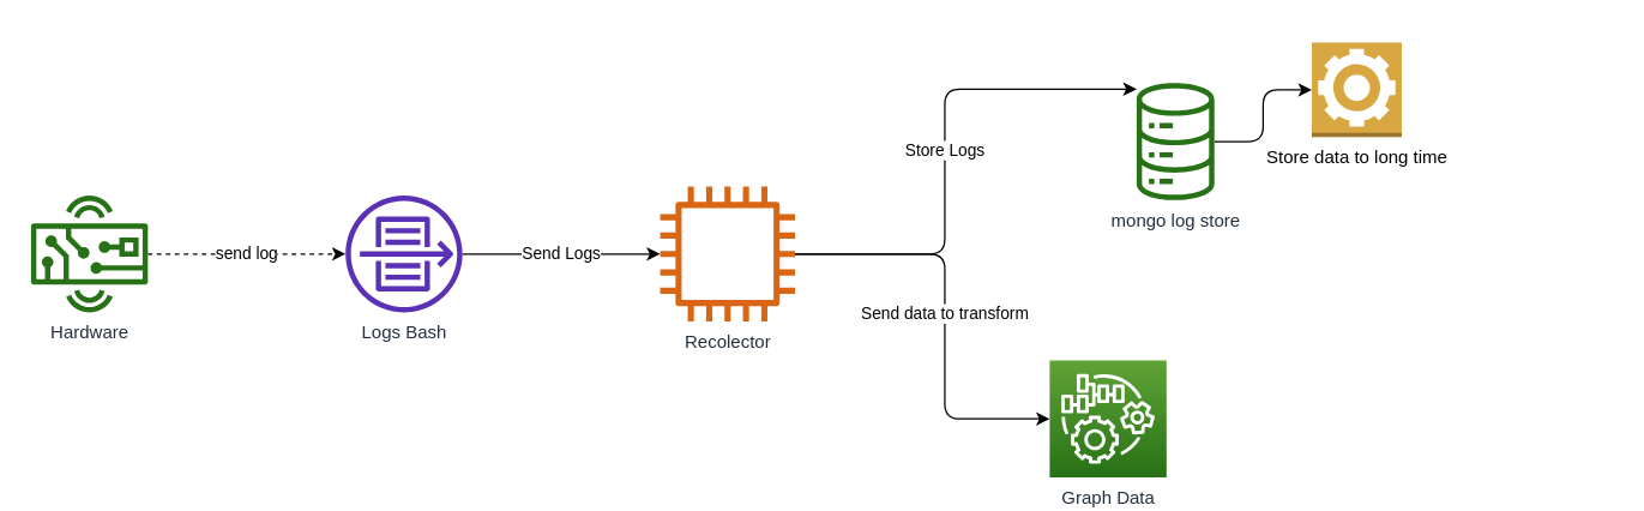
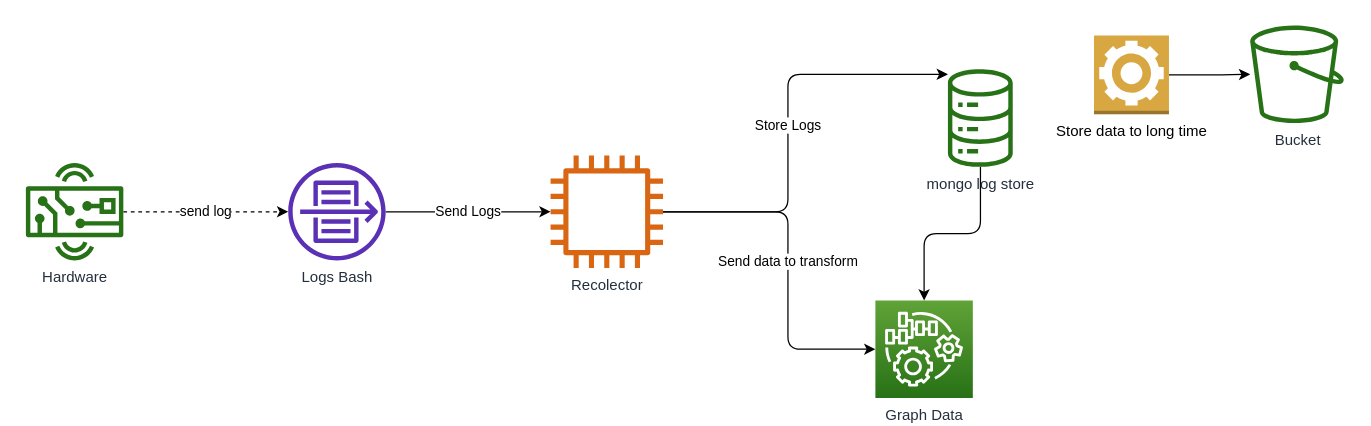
  <mxCell id="0" />
  <mxCell id="1" parent="0" />
  <mxCell id="2" value="send log" style="edgeStyle=orthogonalEdgeStyle;rounded=0;orthogonalLoop=1;jettySize=auto;html=1;dashed=1;" edge="1" parent="1" source="3" target="8"><mxGeometry relative="1" as="geometry" /></mxCell>
  <mxCell id="3" value="Hardware" style="outlineConnect=0;fontColor=#232F3E;gradientColor=none;fillColor=#277116;strokeColor=none;dashed=0;verticalLabelPosition=bottom;verticalAlign=top;align=center;html=1;fontSize=12;fontStyle=0;aspect=fixed;pointerEvents=1;shape=mxgraph.aws4.hardware_board;" vertex="1" parent="1"><mxGeometry x="20" y="130" width="78" height="78" as="geometry" /></mxCell>
  <mxCell id="4" value="Send data to transform" style="edgeStyle=orthogonalEdgeStyle;rounded=1;orthogonalLoop=1;jettySize=auto;html=1;" edge="1" parent="1" source="6" target="9"><mxGeometry relative="1" as="geometry"><Array as="points"><mxPoint x="630" y="169" /><mxPoint x="630" y="279" /></Array></mxGeometry></mxCell>
  <mxCell id="5" value="Store Logs" style="edgeStyle=orthogonalEdgeStyle;rounded=1;orthogonalLoop=1;jettySize=auto;html=1;" edge="1" parent="1" source="6" target="11"><mxGeometry relative="1" as="geometry"><Array as="points"><mxPoint x="630" y="169" /><mxPoint x="630" y="59" /></Array></mxGeometry></mxCell>
  <mxCell id="6" value="Recolector" style="outlineConnect=0;fontColor=#232F3E;gradientColor=none;fillColor=#D86613;strokeColor=none;dashed=0;verticalLabelPosition=bottom;verticalAlign=top;align=center;html=1;fontSize=12;fontStyle=0;aspect=fixed;pointerEvents=1;shape=mxgraph.aws4.instance2;" vertex="1" parent="1"><mxGeometry x="440" y="124" width="90" height="90" as="geometry" /></mxCell>
  <mxCell id="7" value="Send Logs" style="edgeStyle=orthogonalEdgeStyle;rounded=0;orthogonalLoop=1;jettySize=auto;html=1;" edge="1" parent="1" source="8" target="6"><mxGeometry relative="1" as="geometry" /></mxCell>
  <mxCell id="8" value="Logs Bash" style="outlineConnect=0;fontColor=#232F3E;gradientColor=none;fillColor=#5A30B5;strokeColor=none;dashed=0;verticalLabelPosition=bottom;verticalAlign=top;align=center;html=1;fontSize=12;fontStyle=0;aspect=fixed;pointerEvents=1;shape=mxgraph.aws4.flow_logs;" vertex="1" parent="1"><mxGeometry x="230" y="130" width="78" height="78" as="geometry" /></mxCell>
  <mxCell id="9" value="Graph Data" style="outlineConnect=0;fontColor=#232F3E;gradientColor=#60A337;gradientDirection=north;fillColor=#277116;strokeColor=#ffffff;dashed=0;verticalLabelPosition=bottom;verticalAlign=top;align=center;html=1;fontSize=12;fontStyle=0;aspect=fixed;shape=mxgraph.aws4.resourceIcon;resIcon=mxgraph.aws4.iot_things_graph;" vertex="1" parent="1"><mxGeometry x="700" y="240" width="78" height="78" as="geometry" /></mxCell>
- <mxCell id="10" style="edgeStyle=orthogonalEdgeStyle;rounded=1;orthogonalLoop=1;jettySize=auto;html=1;" edge="1" parent="1" source="11" target="14"><mxGeometry relative="1" as="geometry" /></mxCell>
+ <mxCell id="10" style="edgeStyle=orthogonalEdgeStyle;rounded=1;orthogonalLoop=1;jettySize=auto;html=1;" edge="1" parent="1" source="11" target="9"><mxGeometry relative="1" as="geometry" /></mxCell>
  <mxCell id="11" value="mongo log store" style="outlineConnect=0;fontColor=#232F3E;gradientColor=none;fillColor=#277116;strokeColor=none;dashed=0;verticalLabelPosition=bottom;verticalAlign=top;align=center;html=1;fontSize=12;fontStyle=0;aspect=fixed;pointerEvents=1;shape=mxgraph.aws4.iot_analytics_data_store;" vertex="1" parent="1"><mxGeometry x="757" y="55" width="54" height="78" as="geometry" /></mxCell>
+ <mxCell id="12" value="Bucket" style="outlineConnect=0;fontColor=#232F3E;gradientColor=none;fillColor=#277116;strokeColor=none;dashed=0;verticalLabelPosition=bottom;verticalAlign=top;align=center;html=1;fontSize=12;fontStyle=0;aspect=fixed;pointerEvents=1;shape=mxgraph.aws4.bucket;" vertex="1" parent="1"><mxGeometry x="1000" y="20" width="75" height="78" as="geometry" /></mxCell>
+ <mxCell id="13" style="edgeStyle=orthogonalEdgeStyle;rounded=1;orthogonalLoop=1;jettySize=auto;html=1;" edge="1" parent="1" source="14" target="12"><mxGeometry relative="1" as="geometry" /></mxCell>
  <mxCell id="14" value="Store data to long time" style="outlineConnect=0;dashed=0;verticalLabelPosition=bottom;verticalAlign=top;align=center;html=1;shape=mxgraph.aws3.worker;fillColor=#D9A741;gradientColor=none;" vertex="1" parent="1"><mxGeometry x="875" y="28" width="60" height="63" as="geometry" /></mxCell>
